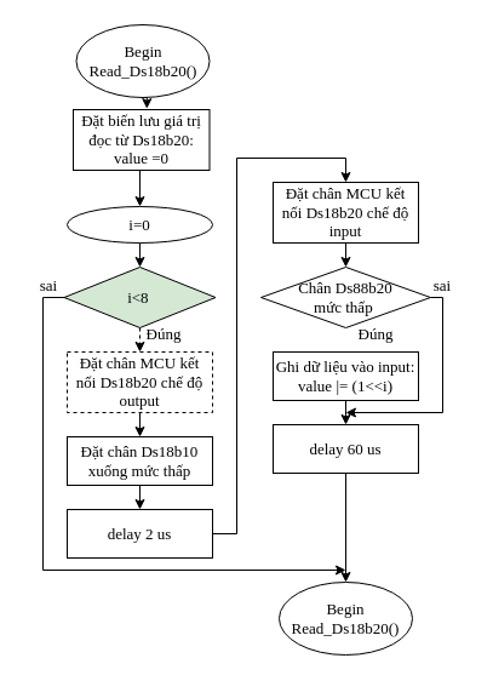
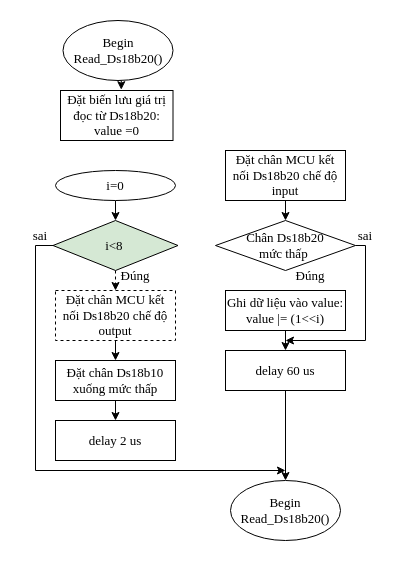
  <mxCell id="0" />
  <mxCell id="1" parent="0" />
  <mxCell id="2" style="edgeStyle=orthogonalEdgeStyle;rounded=0;orthogonalLoop=1;jettySize=auto;html=1;exitX=0.5;exitY=1;exitDx=0;exitDy=0;entryX=0.54;entryY=-0.016;entryDx=0;entryDy=0;entryPerimeter=0;" parent="1" source="3" target="28" edge="1"><mxGeometry relative="1" as="geometry" /></mxCell>
  <mxCell id="3" value="Begin&lt;br style=&quot;font-size: 13px;&quot;&gt;Read_Ds18b20()" style="ellipse;whiteSpace=wrap;html=1;fontFamily=Times New Roman;fontSize=13;" parent="1" vertex="1"><mxGeometry x="62.5" y="20" width="110" height="60" as="geometry" /></mxCell>
  <mxCell id="4" style="edgeStyle=orthogonalEdgeStyle;rounded=0;orthogonalLoop=1;jettySize=auto;html=1;exitX=0.5;exitY=1;exitDx=0;exitDy=0;entryX=0.5;entryY=0;entryDx=0;entryDy=0;fontFamily=Times New Roman;fontSize=13;dashed=1;" parent="1" source="5" target="9" edge="1"><mxGeometry relative="1" as="geometry" /></mxCell>
  <mxCell id="5" value="i&amp;lt;8&amp;nbsp;" style="rhombus;whiteSpace=wrap;html=1;fontFamily=Times New Roman;fontSize=13;fillColor=#d5e8d4;" parent="1" vertex="1"><mxGeometry x="52.5" y="220" width="125" height="50" as="geometry" /></mxCell>
  <mxCell id="6" style="edgeStyle=orthogonalEdgeStyle;rounded=0;orthogonalLoop=1;jettySize=auto;html=1;exitX=0.5;exitY=1;exitDx=0;exitDy=0;entryX=0.5;entryY=0;entryDx=0;entryDy=0;fontFamily=Times New Roman;fontSize=13;" parent="1" source="7" target="5" edge="1"><mxGeometry relative="1" as="geometry" /></mxCell>
  <mxCell id="7" value="i=0" style="ellipse;whiteSpace=wrap;html=1;fontFamily=Times New Roman;fontSize=13;" parent="1" vertex="1"><mxGeometry x="55" y="170" width="120" height="30" as="geometry" /></mxCell>
  <mxCell id="8" style="edgeStyle=orthogonalEdgeStyle;rounded=0;orthogonalLoop=1;jettySize=auto;html=1;exitX=0.5;exitY=1;exitDx=0;exitDy=0;entryX=0.5;entryY=0;entryDx=0;entryDy=0;fontFamily=Times New Roman;fontSize=13;" parent="1" source="9" target="11" edge="1"><mxGeometry relative="1" as="geometry" /></mxCell>
  <mxCell id="9" value="Đặt chân MCU kết nối Ds18b20 chế độ output" style="rounded=0;whiteSpace=wrap;html=1;fontFamily=Times New Roman;fontSize=13;dashed=1;" parent="1" vertex="1"><mxGeometry x="55" y="290" width="120" height="50" as="geometry" /></mxCell>
  <mxCell id="10" style="edgeStyle=orthogonalEdgeStyle;rounded=0;orthogonalLoop=1;jettySize=auto;html=1;exitX=0.5;exitY=1;exitDx=0;exitDy=0;entryX=0.5;entryY=0;entryDx=0;entryDy=0;fontFamily=Times New Roman;fontSize=13;" parent="1" source="11" target="13" edge="1"><mxGeometry relative="1" as="geometry" /></mxCell>
  <mxCell id="11" value="Đặt chân Ds18b10 xuống mức thấp" style="rounded=0;whiteSpace=wrap;html=1;fontFamily=Times New Roman;fontSize=13;" parent="1" vertex="1"><mxGeometry x="55" y="360" width="120" height="40" as="geometry" /></mxCell>
- <mxCell id="12" style="edgeStyle=orthogonalEdgeStyle;rounded=0;orthogonalLoop=1;jettySize=auto;html=1;exitX=1;exitY=0.5;exitDx=0;exitDy=0;fontFamily=Times New Roman;fontSize=13;entryX=0.5;entryY=0;entryDx=0;entryDy=0;" parent="1" source="13" target="29" edge="1"><mxGeometry relative="1" as="geometry"><Array as="points"><mxPoint x="195" y="440" /><mxPoint x="195" y="130" /><mxPoint x="285" y="130" /></Array><mxPoint x="285" y="140" as="targetPoint" /></mxGeometry></mxCell>
  <mxCell id="13" value="delay 2 us" style="rounded=0;whiteSpace=wrap;html=1;fontFamily=Times New Roman;fontSize=13;" parent="1" vertex="1"><mxGeometry x="55" y="420" width="120" height="40" as="geometry" /></mxCell>
  <mxCell id="14" style="edgeStyle=orthogonalEdgeStyle;rounded=0;orthogonalLoop=1;jettySize=auto;html=1;exitX=0.5;exitY=1;exitDx=0;exitDy=0;entryX=0.5;entryY=0;entryDx=0;entryDy=0;fontFamily=Times New Roman;fontSize=13;" parent="1" target="16" edge="1"><mxGeometry relative="1" as="geometry"><mxPoint x="285" y="200" as="sourcePoint" /></mxGeometry></mxCell>
  <mxCell id="15" style="edgeStyle=orthogonalEdgeStyle;rounded=0;orthogonalLoop=1;jettySize=auto;html=1;exitX=1;exitY=0.5;exitDx=0;exitDy=0;fontFamily=Times New Roman;fontSize=13;" parent="1" source="16" edge="1"><mxGeometry relative="1" as="geometry"><mxPoint x="285" y="340" as="targetPoint" /><Array as="points"><mxPoint x="365" y="245" /><mxPoint x="365" y="340" /></Array></mxGeometry></mxCell>
- <mxCell id="16" value="Chân Ds88b20&lt;br&gt;mức thấp&amp;nbsp;" style="rhombus;whiteSpace=wrap;html=1;fontFamily=Times New Roman;fontSize=13;" parent="1" vertex="1"><mxGeometry x="215" y="220" width="140" height="50" as="geometry" /></mxCell>
+ <mxCell id="16" value="Chân Ds18b20&lt;br&gt;mức thấp&amp;nbsp;" style="rhombus;whiteSpace=wrap;html=1;fontFamily=Times New Roman;fontSize=13;" parent="1" vertex="1"><mxGeometry x="215" y="220" width="140" height="50" as="geometry" /></mxCell>
  <mxCell id="17" style="edgeStyle=orthogonalEdgeStyle;rounded=0;orthogonalLoop=1;jettySize=auto;html=1;exitX=0.5;exitY=1;exitDx=0;exitDy=0;entryX=0.5;entryY=0;entryDx=0;entryDy=0;fontFamily=Times New Roman;fontSize=13;" parent="1" source="18" target="22" edge="1"><mxGeometry relative="1" as="geometry" /></mxCell>
- <mxCell id="18" value="Ghi dữ liệu vào input:&lt;br&gt;value |= (1&amp;lt;&amp;lt;i)" style="rounded=0;whiteSpace=wrap;html=1;fontFamily=Times New Roman;fontSize=13;" parent="1" vertex="1"><mxGeometry x="225" y="290" width="120" height="40" as="geometry" /></mxCell>
+ <mxCell id="18" value="Ghi dữ liệu vào value:&lt;br&gt;value |= (1&amp;lt;&amp;lt;i)" style="rounded=0;whiteSpace=wrap;html=1;fontFamily=Times New Roman;fontSize=13;" parent="1" vertex="1"><mxGeometry x="225" y="290" width="120" height="40" as="geometry" /></mxCell>
  <mxCell id="19" value="Đúng" style="text;html=1;strokeColor=none;fillColor=none;align=center;verticalAlign=middle;whiteSpace=wrap;rounded=0;fontFamily=Times New Roman;fontSize=13;" parent="1" vertex="1"><mxGeometry x="115" y="270" width="40" height="10" as="geometry" /></mxCell>
  <mxCell id="20" value="Đúng" style="text;html=1;strokeColor=none;fillColor=none;align=center;verticalAlign=middle;whiteSpace=wrap;rounded=0;fontFamily=Times New Roman;fontSize=13;" parent="1" vertex="1"><mxGeometry x="290" y="270" width="40" height="10" as="geometry" /></mxCell>
  <mxCell id="21" style="edgeStyle=orthogonalEdgeStyle;rounded=0;orthogonalLoop=1;jettySize=auto;html=1;exitX=0.5;exitY=1;exitDx=0;exitDy=0;fontFamily=Times New Roman;fontSize=13;entryX=0.5;entryY=0;entryDx=0;entryDy=0;" parent="1" source="22" target="23" edge="1"><mxGeometry relative="1" as="geometry"><mxPoint x="285" y="410" as="targetPoint" /></mxGeometry></mxCell>
  <mxCell id="22" value="delay 60 us" style="rounded=0;whiteSpace=wrap;html=1;fontFamily=Times New Roman;fontSize=13;" parent="1" vertex="1"><mxGeometry x="225" y="350" width="120" height="40" as="geometry" /></mxCell>
  <mxCell id="23" value="Begin&lt;br style=&quot;font-size: 13px;&quot;&gt;Read_Ds18b20()" style="ellipse;whiteSpace=wrap;html=1;fontFamily=Times New Roman;fontSize=13;" parent="1" vertex="1"><mxGeometry x="230" y="480" width="110" height="60" as="geometry" /></mxCell>
  <mxCell id="24" style="edgeStyle=orthogonalEdgeStyle;rounded=0;orthogonalLoop=1;jettySize=auto;html=1;exitX=0;exitY=0.5;exitDx=0;exitDy=0;fontFamily=Times New Roman;fontSize=13;" parent="1" source="5" edge="1"><mxGeometry relative="1" as="geometry"><mxPoint x="285" y="470" as="targetPoint" /><Array as="points"><mxPoint x="35" y="245" /><mxPoint x="35" y="470" /></Array></mxGeometry></mxCell>
  <mxCell id="25" value="sai" style="text;html=1;strokeColor=none;fillColor=none;align=center;verticalAlign=middle;whiteSpace=wrap;rounded=0;fontFamily=Times New Roman;fontSize=13;" parent="1" vertex="1"><mxGeometry x="20" y="220" width="40" height="30" as="geometry" /></mxCell>
  <mxCell id="26" value="sai" style="text;html=1;strokeColor=none;fillColor=none;align=center;verticalAlign=middle;whiteSpace=wrap;rounded=0;fontFamily=Times New Roman;fontSize=13;" parent="1" vertex="1"><mxGeometry x="345" y="220" width="40" height="30" as="geometry" /></mxCell>
- <mxCell id="27" style="edgeStyle=orthogonalEdgeStyle;rounded=0;orthogonalLoop=1;jettySize=auto;html=1;exitX=0.5;exitY=1;exitDx=0;exitDy=0;entryX=0.5;entryY=0;entryDx=0;entryDy=0;" parent="1" source="28" target="7" edge="1"><mxGeometry relative="1" as="geometry" /></mxCell>
  <mxCell id="28" value="Đặt biến lưu giá trị đọc từ Ds18b20: value =0" style="rounded=0;whiteSpace=wrap;html=1;fontFamily=Times New Roman;fontSize=13;" parent="1" vertex="1"><mxGeometry x="60" y="90" width="112.5" height="50" as="geometry" /></mxCell>
  <mxCell id="29" value="Đặt chân MCU kết nối Ds18b20 chế độ input" style="rounded=0;whiteSpace=wrap;html=1;fontFamily=Times New Roman;fontSize=13;" parent="1" vertex="1"><mxGeometry x="225" y="150" width="120" height="50" as="geometry" /></mxCell>
